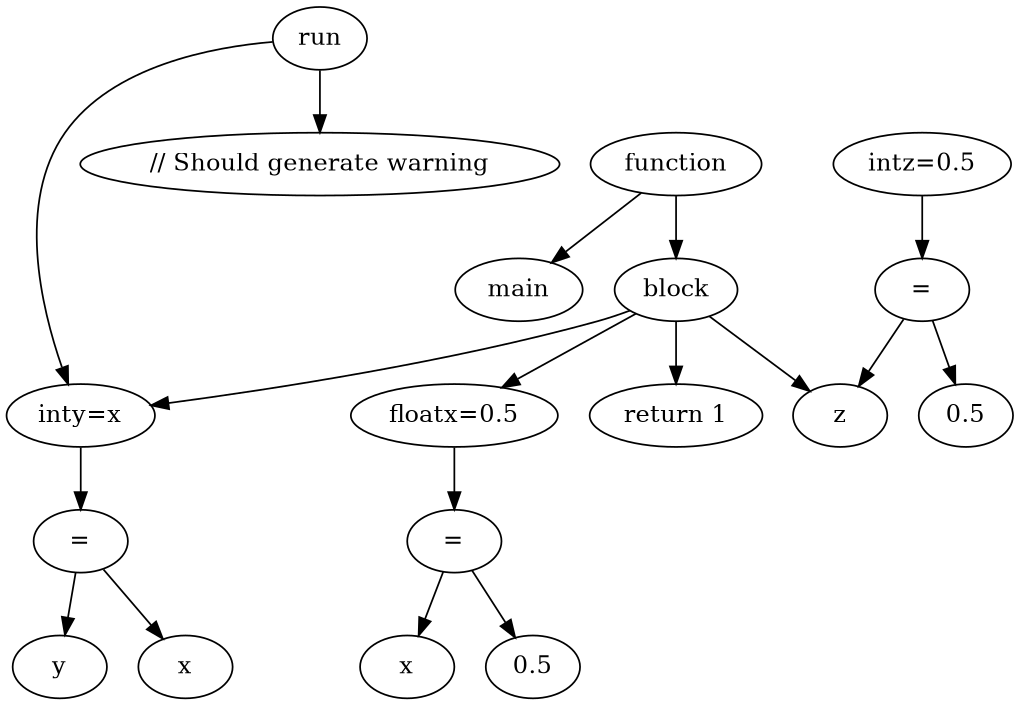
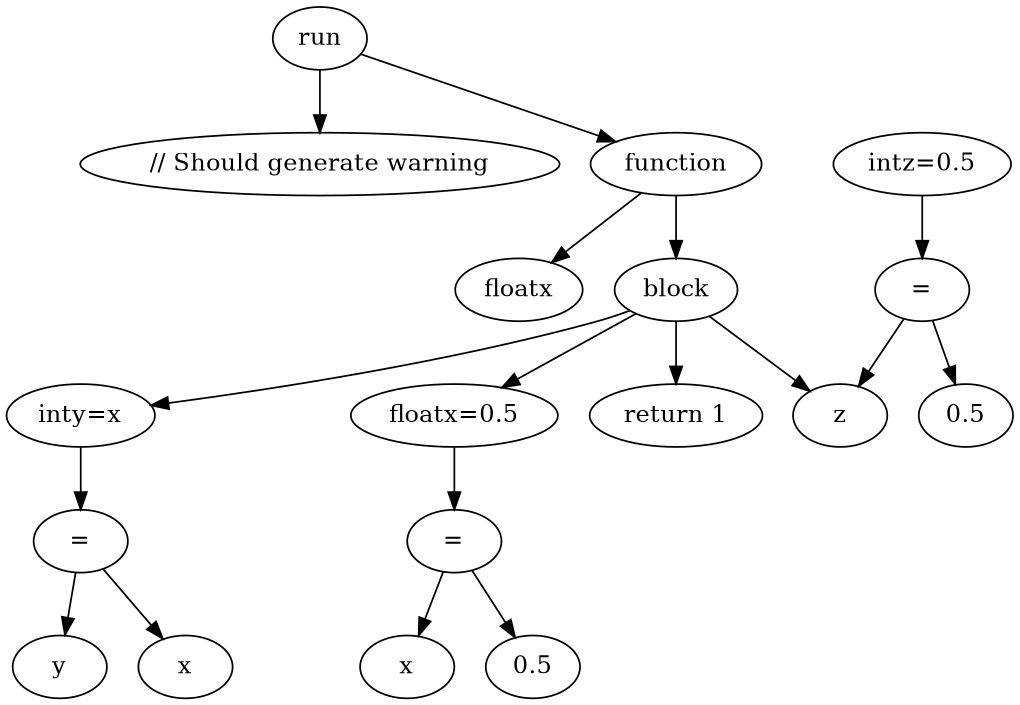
  digraph {
    n1 [label=run]
    n2 [label="// Should generate warning\n"]
    n3 [label=function]
-   n4 [label=main]
+   n4 [label=floatx]
    n5 [label=block]
    n6 [label="floatx=0.5"]
    n7 [label="inty=x"]
    n8 [label="return 1"]
    n9 [label=z]
    n10 [label="="]
    n11 [label="="]
    n12 [label="intz=0.5"]
    n13 [label="="]
    n14 [label=x]
    n15 [label=0.5]
    n16 [label=y]
    n17 [label=x]
    n18 [label=0.5]
    n1 -> n2
-   n1 -> n7
+   n1 -> n3
    n3 -> n4
    n3 -> n5
    n5 -> n6
    n5 -> n7
    n5 -> n8
    n5 -> n9
    n6 -> n10
    n7 -> n11
    n10 -> n14
    n10 -> n15
    n11 -> n16
    n11 -> n17
    n12 -> n13
    n13 -> n9
    n13 -> n18
  }
